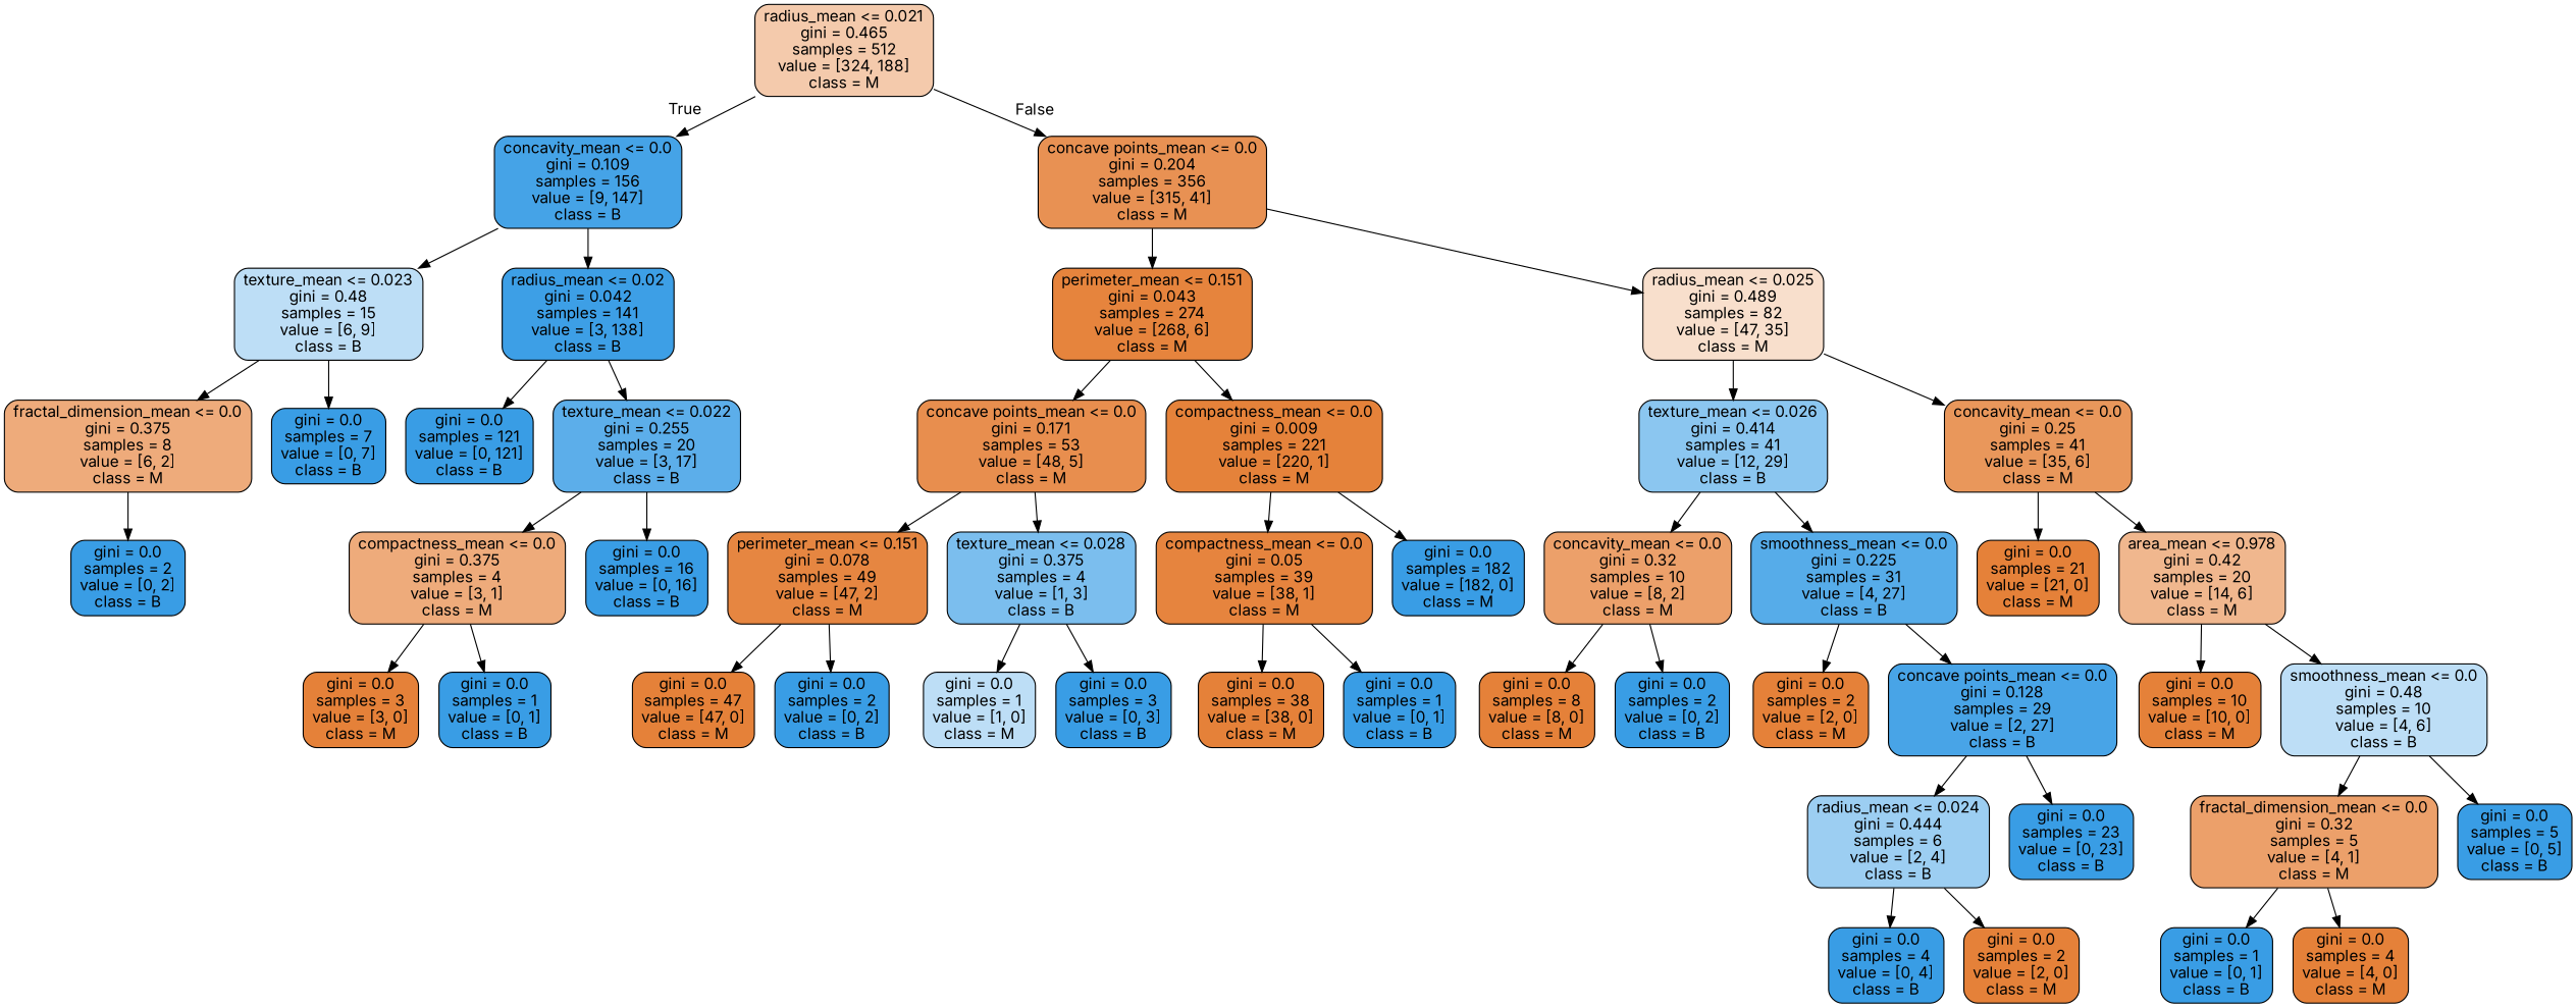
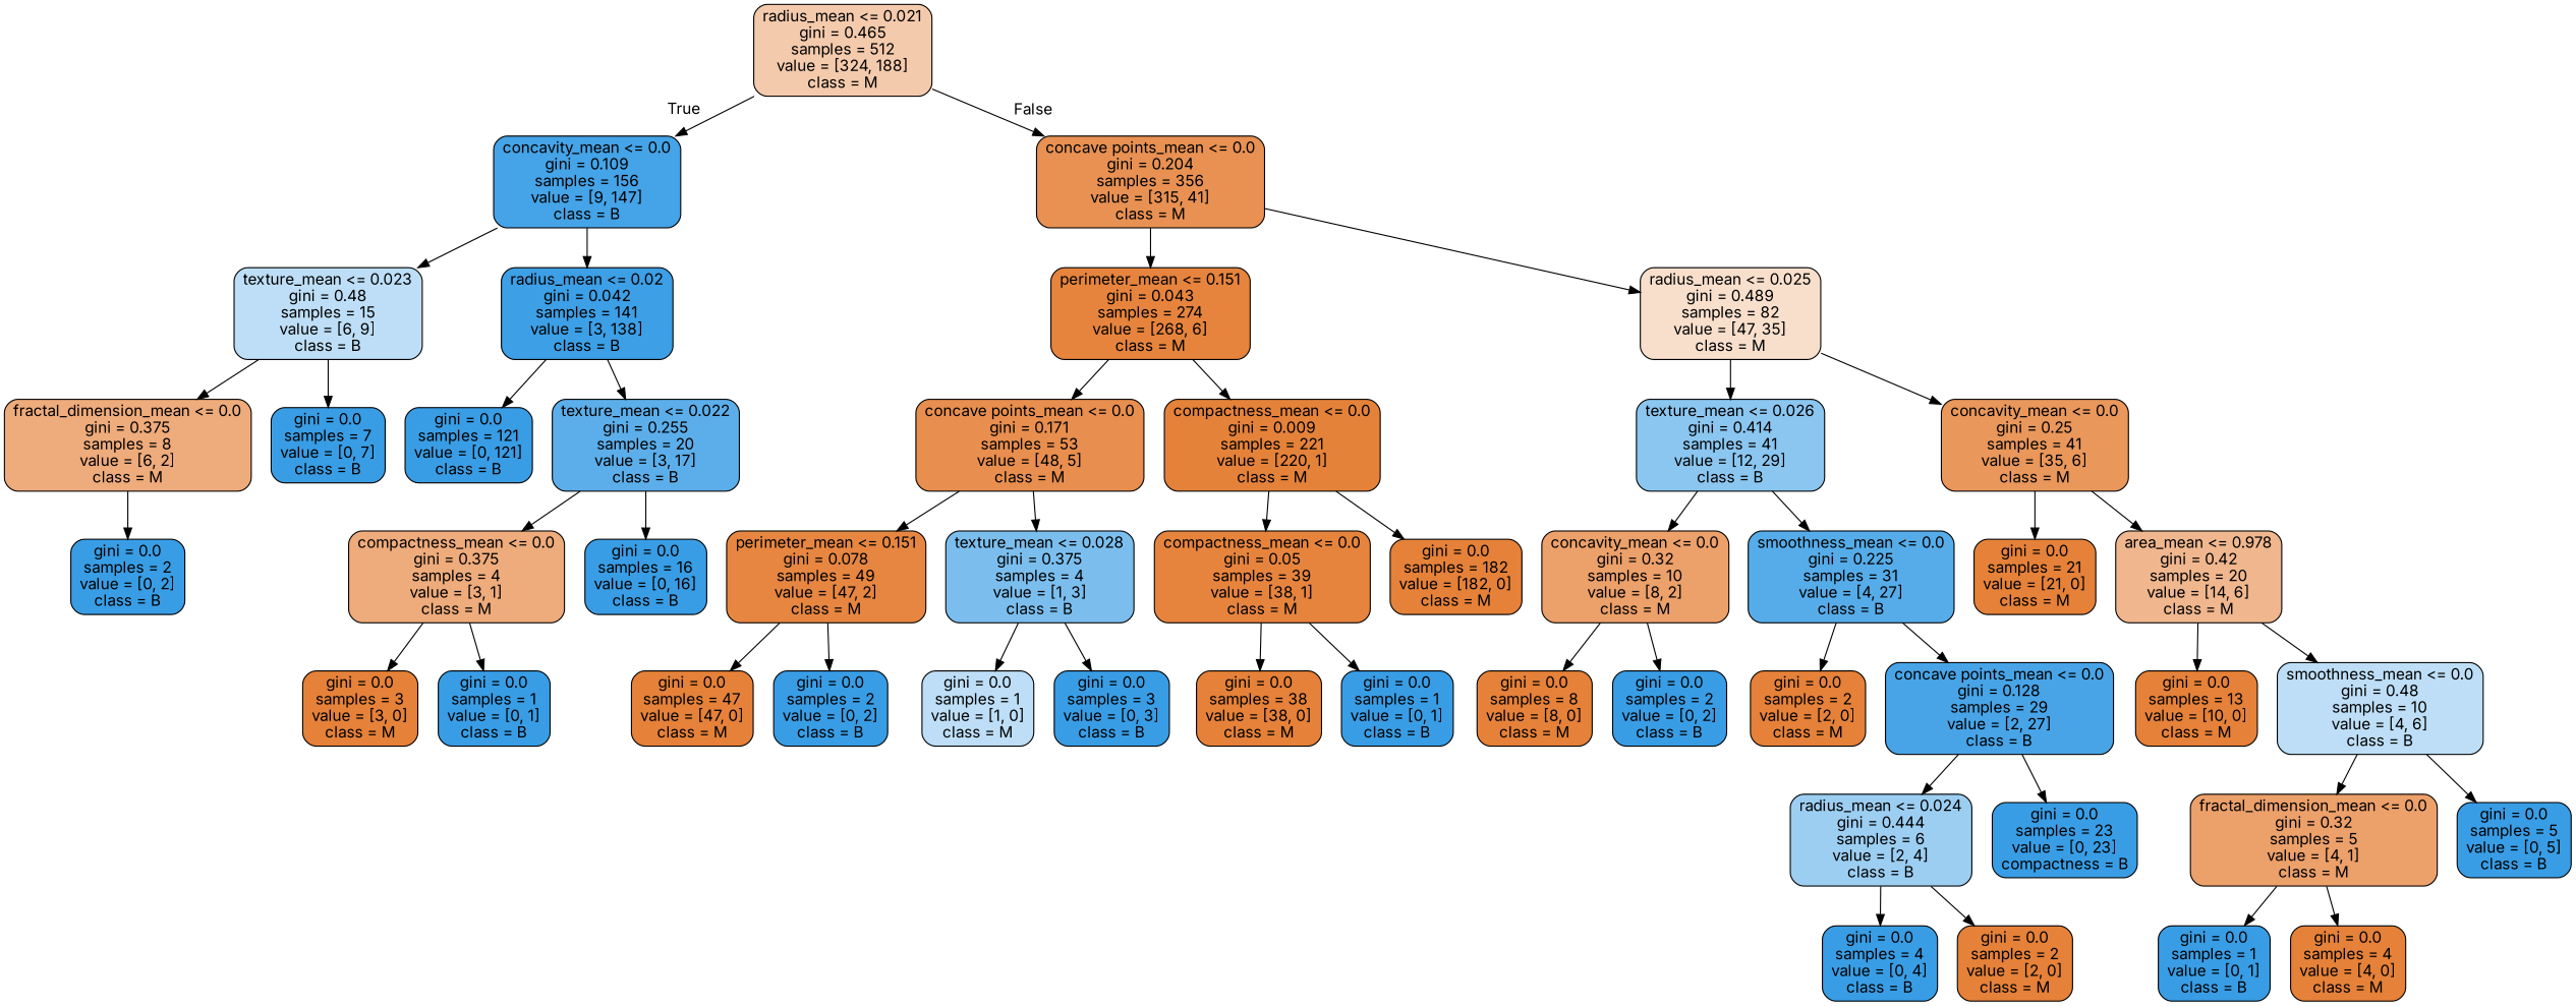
  digraph {
    fontname=Inter
    node [color=black fillcolor="#399de5" fontname=Inter shape=box style="filled, rounded"]
    edge [fontname=Inter]
    n1 [fillcolor="#f4caac" label="radius_mean <= 0.021\ngini = 0.465\nsamples = 512\nvalue = [324, 188]\nclass = M"]
    n2 [fillcolor="#45a3e7" label="concavity_mean <= 0.0\ngini = 0.109\nsamples = 156\nvalue = [9, 147]\nclass = B"]
    n3 [fillcolor="#e89153" label="concave points_mean <= 0.0\ngini = 0.204\nsamples = 356\nvalue = [315, 41]\nclass = M"]
    n4 [fillcolor="#bddef6" label="texture_mean <= 0.023\ngini = 0.48\nsamples = 15\nvalue = [6, 9]\nclass = B"]
    n5 [fillcolor="#3d9fe6" label="radius_mean <= 0.02\ngini = 0.042\nsamples = 141\nvalue = [3, 138]\nclass = B"]
    n6 [fillcolor="#e6843d" label="perimeter_mean <= 0.151\ngini = 0.043\nsamples = 274\nvalue = [268, 6]\nclass = M"]
    n7 [fillcolor="#f8dfcc" label="radius_mean <= 0.025\ngini = 0.489\nsamples = 82\nvalue = [47, 35]\nclass = M"]
    n8 [fillcolor="#eeab7b" label="fractal_dimension_mean <= 0.0\ngini = 0.375\nsamples = 8\nvalue = [6, 2]\nclass = M"]
    n9 [label="gini = 0.0\nsamples = 7\nvalue = [0, 7]\nclass = B"]
    n10 [label="gini = 0.0\nsamples = 121\nvalue = [0, 121]\nclass = B"]
    n11 [fillcolor="#5caeea" label="texture_mean <= 0.022\ngini = 0.255\nsamples = 20\nvalue = [3, 17]\nclass = B"]
    n12 [label="gini = 0.0\nsamples = 2\nvalue = [0, 2]\nclass = B"]
    n13 [fillcolor="#eeab7b" label="compactness_mean <= 0.0\ngini = 0.375\nsamples = 4\nvalue = [3, 1]\nclass = M"]
    n14 [label="gini = 0.0\nsamples = 16\nvalue = [0, 16]\nclass = B"]
    n15 [fillcolor="#e58139" label="gini = 0.0\nsamples = 3\nvalue = [3, 0]\nclass = M"]
    n16 [label="gini = 0.0\nsamples = 1\nvalue = [0, 1]\nclass = B"]
    n17 [fillcolor="#e88e4e" label="concave points_mean <= 0.0\ngini = 0.171\nsamples = 53\nvalue = [48, 5]\nclass = M"]
    n18 [fillcolor="#e5823a" label="compactness_mean <= 0.0\ngini = 0.009\nsamples = 221\nvalue = [220, 1]\nclass = M"]
    n19 [fillcolor="#8bc6f0" label="texture_mean <= 0.026\ngini = 0.414\nsamples = 41\nvalue = [12, 29]\nclass = B"]
    n20 [fillcolor="#e9975b" label="concavity_mean <= 0.0\ngini = 0.25\nsamples = 41\nvalue = [35, 6]\nclass = M"]
    n21 [fillcolor="#e68641" label="perimeter_mean <= 0.151\ngini = 0.078\nsamples = 49\nvalue = [47, 2]\nclass = M"]
    n22 [fillcolor="#7bbeee" label="texture_mean <= 0.028\ngini = 0.375\nsamples = 4\nvalue = [1, 3]\nclass = B"]
    n23 [fillcolor="#e6843e" label="compactness_mean <= 0.0\ngini = 0.05\nsamples = 39\nvalue = [38, 1]\nclass = M"]
-   n24 [label="gini = 0.0\nsamples = 182\nvalue = [182, 0]\nclass = M"]
+   n24 [fillcolor="#e58139" label="gini = 0.0\nsamples = 182\nvalue = [182, 0]\nclass = M"]
    n25 [fillcolor="#e58139" label="gini = 0.0\nsamples = 47\nvalue = [47, 0]\nclass = M"]
    n26 [label="gini = 0.0\nsamples = 2\nvalue = [0, 2]\nclass = B"]
    n27 [fillcolor="#bddef6" label="gini = 0.0\nsamples = 1\nvalue = [1, 0]\nclass = M"]
    n28 [label="gini = 0.0\nsamples = 3\nvalue = [0, 3]\nclass = B"]
    n29 [fillcolor="#e58139" label="gini = 0.0\nsamples = 38\nvalue = [38, 0]\nclass = M"]
    n30 [label="gini = 0.0\nsamples = 1\nvalue = [0, 1]\nclass = B"]
    n31 [fillcolor="#eca06a" label="concavity_mean <= 0.0\ngini = 0.32\nsamples = 10\nvalue = [8, 2]\nclass = M"]
    n32 [fillcolor="#56ace9" label="smoothness_mean <= 0.0\ngini = 0.225\nsamples = 31\nvalue = [4, 27]\nclass = B"]
    n33 [fillcolor="#e58139" label="gini = 0.0\nsamples = 21\nvalue = [21, 0]\nclass = M"]
    n34 [fillcolor="#f0b78e" label="area_mean <= 0.978\ngini = 0.42\nsamples = 20\nvalue = [14, 6]\nclass = M"]
    n35 [fillcolor="#e58139" label="gini = 0.0\nsamples = 8\nvalue = [8, 0]\nclass = M"]
    n36 [label="gini = 0.0\nsamples = 2\nvalue = [0, 2]\nclass = B"]
    n37 [fillcolor="#e58139" label="gini = 0.0\nsamples = 2\nvalue = [2, 0]\nclass = M"]
    n38 [fillcolor="#48a4e7" label="concave points_mean <= 0.0\ngini = 0.128\nsamples = 29\nvalue = [2, 27]\nclass = B"]
    n39 [fillcolor="#9ccef2" label="radius_mean <= 0.024\ngini = 0.444\nsamples = 6\nvalue = [2, 4]\nclass = B"]
-   n40 [label="gini = 0.0\nsamples = 23\nvalue = [0, 23]\nclass = B"]
+   n40 [label="gini = 0.0\nsamples = 23\nvalue = [0, 23]\ncompactness = B"]
    n41 [label="gini = 0.0\nsamples = 4\nvalue = [0, 4]\nclass = B"]
    n42 [fillcolor="#e58139" label="gini = 0.0\nsamples = 2\nvalue = [2, 0]\nclass = M"]
-   n43 [fillcolor="#e58139" label="gini = 0.0\nsamples = 10\nvalue = [10, 0]\nclass = M"]
+   n43 [fillcolor="#e58139" label="gini = 0.0\nsamples = 13\nvalue = [10, 0]\nclass = M"]
    n44 [fillcolor="#bddef6" label="smoothness_mean <= 0.0\ngini = 0.48\nsamples = 10\nvalue = [4, 6]\nclass = B"]
    n45 [fillcolor="#eca06a" label="fractal_dimension_mean <= 0.0\ngini = 0.32\nsamples = 5\nvalue = [4, 1]\nclass = M"]
    n46 [label="gini = 0.0\nsamples = 5\nvalue = [0, 5]\nclass = B"]
    n47 [label="gini = 0.0\nsamples = 1\nvalue = [0, 1]\nclass = B"]
    n48 [fillcolor="#e58139" label="gini = 0.0\nsamples = 4\nvalue = [4, 0]\nclass = M"]
    n1 -> n2 [headlabel=True labelangle=45 labeldistance=2.5]
    n1 -> n3 [headlabel=False labelangle=-45 labeldistance=2.5]
    n2 -> n4
    n2 -> n5
    n3 -> n6
    n3 -> n7
    n4 -> n8
    n4 -> n9
    n5 -> n10
    n5 -> n11
    n6 -> n17
    n6 -> n18
    n7 -> n19
    n7 -> n20
    n8 -> n12
    n11 -> n13
    n11 -> n14
    n13 -> n15
    n13 -> n16
    n17 -> n21
    n17 -> n22
    n18 -> n23
    n18 -> n24
    n19 -> n31
    n19 -> n32
    n20 -> n33
    n20 -> n34
    n21 -> n25
    n21 -> n26
    n22 -> n27
    n22 -> n28
    n23 -> n29
    n23 -> n30
    n31 -> n35
    n31 -> n36
    n32 -> n37
    n32 -> n38
    n34 -> n43
    n34 -> n44
    n38 -> n39
    n38 -> n40
    n39 -> n41
    n39 -> n42
    n44 -> n45
    n44 -> n46
    n45 -> n47
    n45 -> n48
  }
